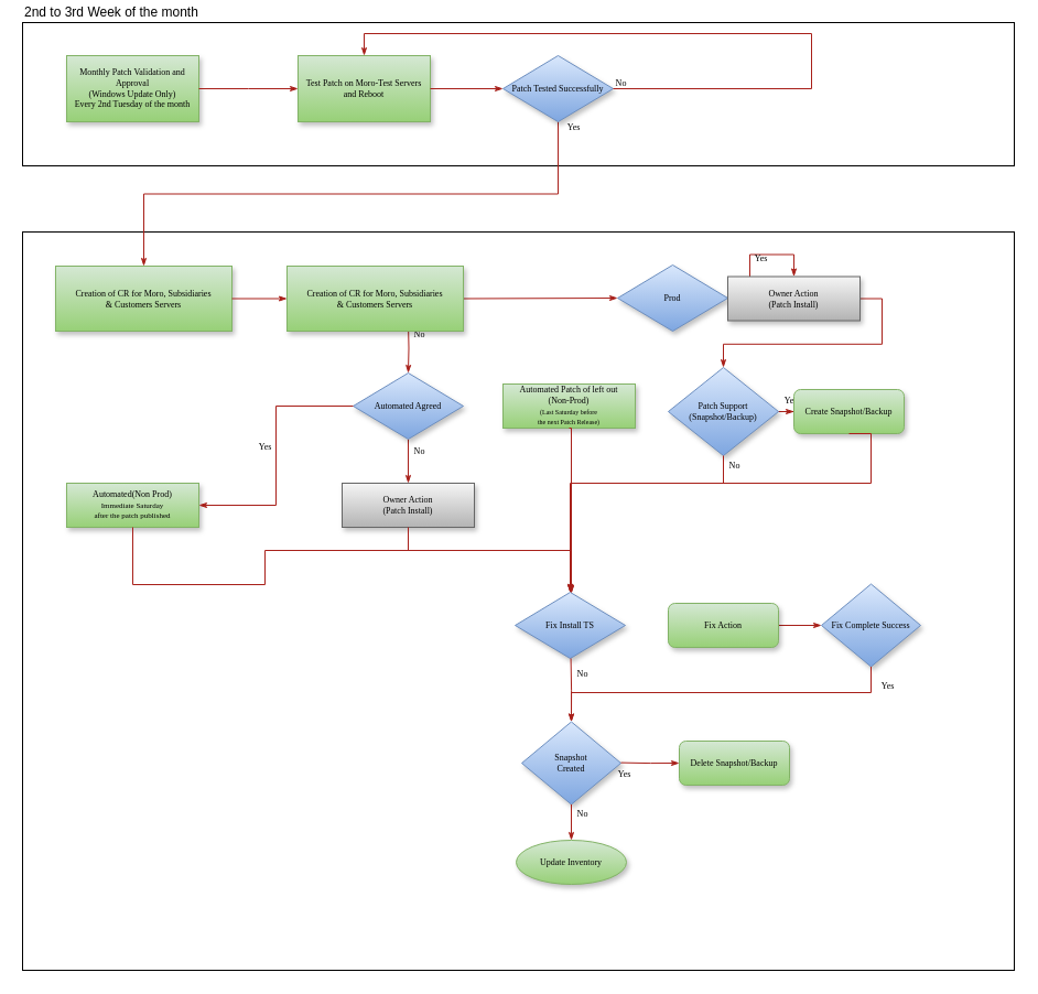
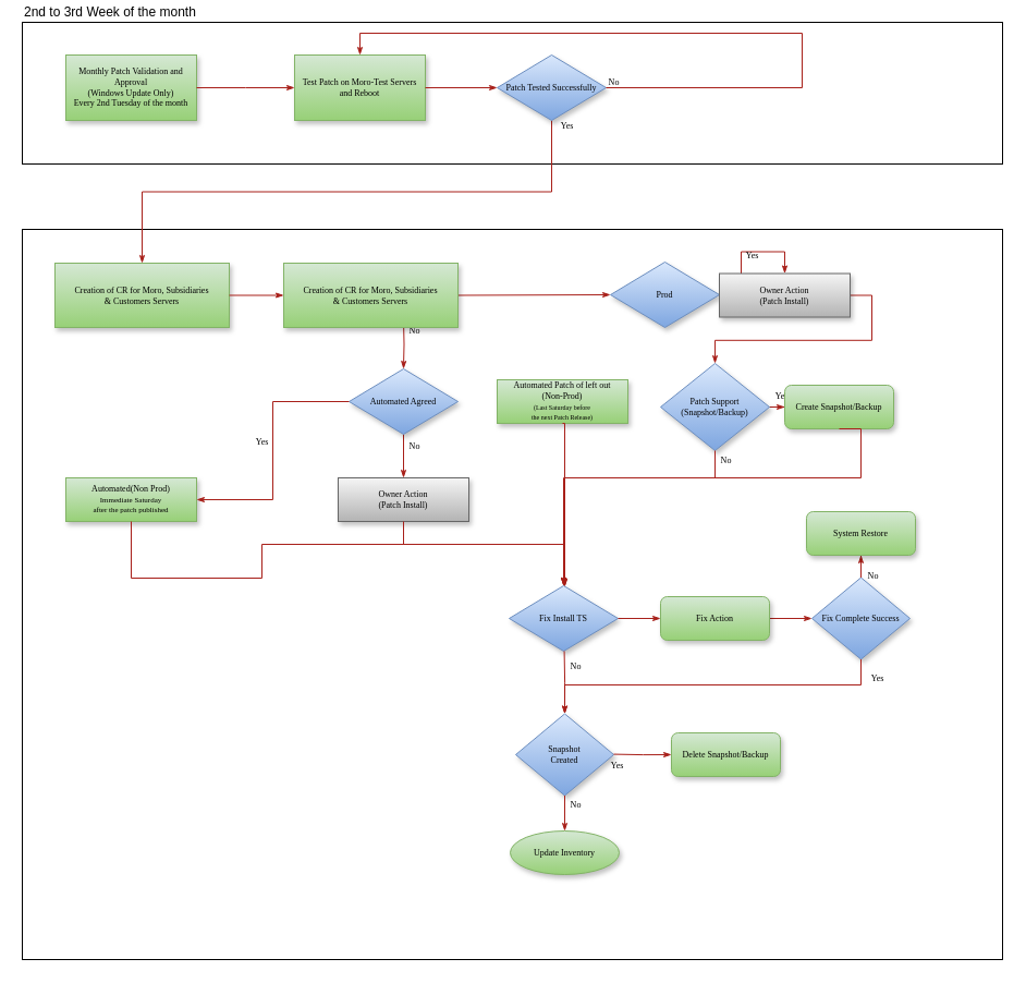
  <mxCell id="0" />
  <mxCell id="1" parent="0" />
  <mxCell id="2" value="" style="rounded=0;whiteSpace=wrap;html=1;" vertex="1" parent="1"><mxGeometry x="20" y="210" width="900" height="670" as="geometry" /></mxCell>
  <mxCell id="3" value="2nd to 3rd Week of the month" style="rounded=0;whiteSpace=wrap;html=1;align=left;labelPosition=center;verticalLabelPosition=top;verticalAlign=bottom;" vertex="1" parent="1"><mxGeometry x="20" y="20" width="900" height="130" as="geometry" /></mxCell>
  <mxCell id="4" value="Yes" style="edgeStyle=orthogonalEdgeStyle;rounded=0;html=1;labelBackgroundColor=none;startSize=5;endArrow=classicThin;endFill=1;endSize=5;jettySize=auto;orthogonalLoop=1;strokeWidth=1;fontFamily=Verdana;fontSize=8;entryX=0.5;entryY=0;entryDx=0;entryDy=0;strokeColor=#A8201A;fontColor=default;exitX=0.5;exitY=1;exitDx=0;exitDy=0;" edge="1" parent="1" source="43" target="17"><mxGeometry x="-0.982" y="14" relative="1" as="geometry"><mxPoint as="offset" /></mxGeometry></mxCell>
  <mxCell id="5" value="Monthly Patch Validation and Approval&lt;br style=&quot;border-color: var(--border-color);&quot;&gt;(Windows Update Only)&lt;br&gt;Every 2nd Tuesday of the month" style="rounded=0;whiteSpace=wrap;html=1;shadow=1;labelBackgroundColor=none;strokeWidth=1;fontFamily=Verdana;fontSize=8;align=center;fillColor=#d5e8d4;strokeColor=#82b366;gradientColor=#97d077;" vertex="1" parent="1"><mxGeometry x="60" y="50" width="120" height="60" as="geometry" /></mxCell>
  <mxCell id="6" value="No" style="edgeStyle=orthogonalEdgeStyle;rounded=0;html=1;labelBackgroundColor=none;startSize=5;endArrow=classicThin;endFill=1;endSize=5;jettySize=auto;orthogonalLoop=1;strokeWidth=1;fontFamily=Verdana;fontSize=8;entryX=0.5;entryY=0;entryDx=0;entryDy=0;strokeColor=#A8201A;fontColor=default;" edge="1" parent="1" target="19"><mxGeometry x="-0.517" y="10" relative="1" as="geometry"><mxPoint as="offset" /><Array as="points" /><mxPoint x="370" y="292" as="sourcePoint" /></mxGeometry></mxCell>
  <mxCell id="7" value="Prod" style="rhombus;whiteSpace=wrap;html=1;rounded=0;shadow=1;labelBackgroundColor=none;strokeWidth=1;fontFamily=Verdana;fontSize=8;align=center;fillColor=#dae8fc;strokeColor=#6c8ebf;gradientColor=#7ea6e0;" vertex="1" parent="1"><mxGeometry x="560" y="240" width="100" height="60" as="geometry" /></mxCell>
  <mxCell id="8" value="Yes" style="edgeStyle=orthogonalEdgeStyle;rounded=0;html=1;labelBackgroundColor=none;startSize=5;endArrow=classicThin;endFill=1;endSize=5;jettySize=auto;orthogonalLoop=1;strokeWidth=1;fontFamily=Verdana;fontSize=8;strokeColor=#A8201A;fontColor=default;" edge="1" parent="1" source="14" target="10"><mxGeometry x="-0.667" y="10" relative="1" as="geometry"><mxPoint as="offset" /></mxGeometry></mxCell>
  <mxCell id="9" value="" style="edgeStyle=orthogonalEdgeStyle;rounded=0;html=1;labelBackgroundColor=none;startSize=5;endArrow=classicThin;endFill=1;endSize=5;jettySize=auto;orthogonalLoop=1;strokeWidth=1;fontFamily=Verdana;fontSize=8;exitX=1;exitY=0.5;exitDx=0;exitDy=0;entryX=0.5;entryY=0;entryDx=0;entryDy=0;strokeColor=#A8201A;fontColor=default;" edge="1" parent="1" source="16" target="14"><mxGeometry x="-0.011" y="-10" relative="1" as="geometry"><mxPoint x="598" y="278" as="targetPoint" /><Array as="points" /><mxPoint x="10" y="10" as="offset" /></mxGeometry></mxCell>
  <mxCell id="10" value="Create Snapshot/Backup" style="rounded=1;whiteSpace=wrap;html=1;shadow=1;labelBackgroundColor=none;strokeWidth=1;fontFamily=Verdana;fontSize=8;align=center;fillColor=#d5e8d4;strokeColor=#82b366;gradientColor=#97d077;" vertex="1" parent="1"><mxGeometry x="720" y="353" width="100" height="40" as="geometry" /></mxCell>
  <mxCell id="11" value="Automated(Non Prod)&lt;br&gt;&lt;font style=&quot;font-size: 7px;&quot;&gt;Immediate Saturday&lt;br&gt;after the patch published&lt;/font&gt;" style="whiteSpace=wrap;html=1;rounded=0;shadow=1;labelBackgroundColor=none;strokeWidth=1;fontFamily=Verdana;fontSize=8;align=center;fillColor=#d5e8d4;strokeColor=#82b366;gradientColor=#97d077;" vertex="1" parent="1"><mxGeometry x="60" y="438" width="120" height="40" as="geometry" /></mxCell>
  <mxCell id="12" value="No" style="edgeStyle=orthogonalEdgeStyle;rounded=0;html=1;labelBackgroundColor=none;startSize=5;endArrow=classicThin;endFill=1;endSize=5;jettySize=auto;orthogonalLoop=1;strokeWidth=1;fontFamily=Verdana;fontSize=8;exitX=0.5;exitY=1;exitDx=0;exitDy=0;entryX=0.5;entryY=0;entryDx=0;entryDy=0;strokeColor=#A8201A;fontColor=default;" edge="1" parent="1" source="19" target="13"><mxGeometry x="-0.467" y="10" relative="1" as="geometry"><mxPoint x="330" y="433" as="targetPoint" /><Array as="points" /><mxPoint as="offset" /></mxGeometry></mxCell>
  <mxCell id="13" value="Owner Action&lt;br&gt;(Patch Install)" style="whiteSpace=wrap;html=1;rounded=0;shadow=1;labelBackgroundColor=none;strokeWidth=1;fontFamily=Verdana;fontSize=8;align=center;spacing=6;fillColor=#f5f5f5;strokeColor=#666666;gradientColor=#b3b3b3;" vertex="1" parent="1"><mxGeometry x="310" y="438" width="120" height="40" as="geometry" /></mxCell>
  <mxCell id="14" value="Patch Support&lt;br&gt;(Snapshot/Backup)" style="rhombus;whiteSpace=wrap;html=1;rounded=0;shadow=1;labelBackgroundColor=none;strokeWidth=1;fontFamily=Verdana;fontSize=8;align=center;fillColor=#dae8fc;strokeColor=#6c8ebf;gradientColor=#7ea6e0;" vertex="1" parent="1"><mxGeometry x="606" y="333" width="100" height="80" as="geometry" /></mxCell>
  <mxCell id="15" value="Yes" style="edgeStyle=orthogonalEdgeStyle;rounded=0;html=1;labelBackgroundColor=none;startSize=5;endArrow=classicThin;endFill=1;endSize=5;jettySize=auto;orthogonalLoop=1;strokeWidth=1;fontFamily=Verdana;fontSize=8;strokeColor=#A8201A;fontColor=default;exitX=1;exitY=0.5;exitDx=0;exitDy=0;" edge="1" parent="1" source="7" target="16"><mxGeometry x="-0.067" y="-10" relative="1" as="geometry"><mxPoint x="610" y="272" as="targetPoint" /><Array as="points" /><mxPoint as="offset" /><mxPoint x="420" y="262" as="sourcePoint" /></mxGeometry></mxCell>
  <mxCell id="16" value="Owner Action&lt;br style=&quot;border-color: var(--border-color);&quot;&gt;(Patch Install)" style="whiteSpace=wrap;html=1;rounded=0;shadow=1;labelBackgroundColor=none;strokeWidth=1;fontFamily=Verdana;fontSize=8;align=center;fillColor=#f5f5f5;strokeColor=#666666;gradientColor=#b3b3b3;" vertex="1" parent="1"><mxGeometry x="660" y="250.5" width="120" height="40" as="geometry" /></mxCell>
  <mxCell id="17" value="Creation of CR for Moro, Subsidiaries&lt;br/&gt;&amp;amp; Customers Servers" style="whiteSpace=wrap;html=1;rounded=0;shadow=1;labelBackgroundColor=none;strokeWidth=1;fontFamily=Verdana;fontSize=8;align=center;fillColor=#d5e8d4;strokeColor=#82b366;gradientColor=#97d077;" vertex="1" parent="1"><mxGeometry x="50" y="241" width="160" height="59" as="geometry" /></mxCell>
  <mxCell id="18" style="edgeStyle=orthogonalEdgeStyle;rounded=0;html=1;labelBackgroundColor=none;startSize=5;endArrow=classicThin;endFill=1;endSize=5;jettySize=auto;orthogonalLoop=1;strokeWidth=1;fontFamily=Verdana;fontSize=8;exitX=1;exitY=0.5;exitDx=0;exitDy=0;strokeColor=#A8201A;fontColor=default;" edge="1" parent="1" source="47"><mxGeometry relative="1" as="geometry"><mxPoint x="500" y="1012" as="sourcePoint" /><mxPoint x="560" y="270" as="targetPoint" /></mxGeometry></mxCell>
  <mxCell id="19" value="Automated Agreed" style="rhombus;whiteSpace=wrap;html=1;rounded=0;shadow=1;labelBackgroundColor=none;strokeWidth=1;fontFamily=Verdana;fontSize=8;align=center;fillColor=#dae8fc;strokeColor=#6c8ebf;gradientColor=#7ea6e0;" vertex="1" parent="1"><mxGeometry x="320" y="338" width="100" height="60" as="geometry" /></mxCell>
  <mxCell id="20" value="Yes" style="edgeStyle=orthogonalEdgeStyle;rounded=0;html=1;labelBackgroundColor=none;startSize=5;endArrow=classicThin;endFill=1;endSize=5;jettySize=auto;orthogonalLoop=1;strokeWidth=1;fontFamily=Verdana;fontSize=8;entryX=1;entryY=0.5;entryDx=0;entryDy=0;exitX=0;exitY=0.5;exitDx=0;exitDy=0;strokeColor=#A8201A;fontColor=default;" edge="1" parent="1" source="19" target="11"><mxGeometry x="-0.067" y="-10" relative="1" as="geometry"><mxPoint x="260" y="318" as="targetPoint" /><Array as="points" /><mxPoint as="offset" /><mxPoint x="280" y="368" as="sourcePoint" /></mxGeometry></mxCell>
  <mxCell id="21" value="Fix Install TS" style="rhombus;whiteSpace=wrap;html=1;rounded=0;shadow=1;labelBackgroundColor=none;strokeWidth=1;fontFamily=Verdana;fontSize=8;align=center;fillColor=#dae8fc;strokeColor=#6c8ebf;gradientColor=#7ea6e0;" vertex="1" parent="1"><mxGeometry x="467" y="537" width="100" height="60" as="geometry" /></mxCell>
  <mxCell id="22" value="" style="edgeStyle=orthogonalEdgeStyle;rounded=0;html=1;labelBackgroundColor=none;startSize=5;endArrow=classicThin;endFill=1;endSize=5;jettySize=auto;orthogonalLoop=1;strokeWidth=1;fontFamily=Verdana;fontSize=8;exitX=0.5;exitY=1;exitDx=0;exitDy=0;entryX=0.5;entryY=0;entryDx=0;entryDy=0;strokeColor=#A8201A;fontColor=default;" edge="1" parent="1" source="11" target="21"><mxGeometry x="-0.517" y="10" relative="1" as="geometry"><mxPoint as="offset" /><mxPoint x="90" y="389" as="sourcePoint" /><mxPoint x="489" y="499" as="targetPoint" /><Array as="points"><mxPoint x="120" y="530" /><mxPoint x="240" y="530" /><mxPoint x="240" y="499" /><mxPoint x="517" y="499" /></Array></mxGeometry></mxCell>
  <mxCell id="23" value="" style="edgeStyle=orthogonalEdgeStyle;rounded=0;html=1;labelBackgroundColor=none;startSize=5;endArrow=classicThin;endFill=1;endSize=5;jettySize=auto;orthogonalLoop=1;strokeWidth=1;fontFamily=Verdana;fontSize=8;entryX=0;entryY=0.5;entryDx=0;entryDy=0;exitX=1;exitY=0.5;exitDx=0;exitDy=0;strokeColor=#A8201A;fontColor=default;" edge="1" parent="1" source="40" target="25"><mxGeometry x="0.231" y="-21" relative="1" as="geometry"><mxPoint x="138" y="358" as="targetPoint" /><Array as="points" /><mxPoint as="offset" /><mxPoint x="308" y="358" as="sourcePoint" /></mxGeometry></mxCell>
  <mxCell id="24" value="No" style="edgeStyle=orthogonalEdgeStyle;rounded=0;html=1;labelBackgroundColor=none;startSize=5;endArrow=classicThin;endFill=1;endSize=5;jettySize=auto;orthogonalLoop=1;strokeWidth=1;fontFamily=Verdana;fontSize=8;exitX=0.5;exitY=1;exitDx=0;exitDy=0;strokeColor=#A8201A;fontColor=default;" edge="1" parent="1" source="14" target="21"><mxGeometry x="-0.929" y="10" relative="1" as="geometry"><mxPoint as="offset" /><mxPoint x="707.66" y="413" as="sourcePoint" /><mxPoint x="348" y="448" as="targetPoint" /><Array as="points"><mxPoint x="656" y="438" /><mxPoint x="517" y="438" /></Array></mxGeometry></mxCell>
  <mxCell id="25" value="Fix Complete Success" style="rhombus;whiteSpace=wrap;html=1;rounded=0;shadow=1;labelBackgroundColor=none;strokeWidth=1;fontFamily=Verdana;fontSize=8;align=center;fillColor=#dae8fc;strokeColor=#6c8ebf;gradientColor=#7ea6e0;" vertex="1" parent="1"><mxGeometry x="745" y="529.5" width="90" height="75" as="geometry" /></mxCell>
  <mxCell id="26" style="edgeStyle=orthogonalEdgeStyle;rounded=0;html=1;labelBackgroundColor=none;startSize=5;endArrow=classicThin;endFill=1;endSize=5;jettySize=auto;orthogonalLoop=1;strokeWidth=1;fontFamily=Verdana;fontSize=8;exitX=0.5;exitY=1;exitDx=0;exitDy=0;strokeColor=#A8201A;fontColor=default;" edge="1" parent="1" source="10"><mxGeometry relative="1" as="geometry"><mxPoint x="908.5" y="392" as="sourcePoint" /><mxPoint x="518" y="538" as="targetPoint" /><Array as="points"><mxPoint x="790" y="438" /><mxPoint x="518" y="438" /></Array></mxGeometry></mxCell>
+ <mxCell id="27" value="No" style="edgeStyle=orthogonalEdgeStyle;rounded=0;html=1;labelBackgroundColor=none;startSize=5;endArrow=classicThin;endFill=1;endSize=5;jettySize=auto;orthogonalLoop=1;strokeWidth=1;fontFamily=Verdana;fontSize=8;strokeColor=#A8201A;fontColor=default;" edge="1" parent="1" source="25" target="34"><mxGeometry x="-0.916" y="-11" relative="1" as="geometry"><mxPoint x="846" y="526" as="sourcePoint" /><mxPoint x="576" y="698" as="targetPoint" /><mxPoint as="offset" /></mxGeometry></mxCell>
  <mxCell id="28" value="Delete Snapshot/Backup" style="rounded=1;whiteSpace=wrap;html=1;shadow=1;labelBackgroundColor=none;strokeWidth=1;fontFamily=Verdana;fontSize=8;align=center;fillColor=#d5e8d4;strokeColor=#82b366;gradientColor=#97d077;" vertex="1" parent="1"><mxGeometry x="616" y="672" width="100" height="40" as="geometry" /></mxCell>
  <mxCell id="29" value="Yes" style="edgeStyle=orthogonalEdgeStyle;rounded=0;html=1;labelBackgroundColor=none;startSize=5;endArrow=classicThin;endFill=1;endSize=5;jettySize=auto;orthogonalLoop=1;strokeWidth=1;fontFamily=Verdana;fontSize=8;exitX=0.5;exitY=1;exitDx=0;exitDy=0;entryX=0.5;entryY=0;entryDx=0;entryDy=0;strokeColor=#A8201A;fontColor=default;" edge="1" parent="1" source="25" target="35"><mxGeometry x="-0.896" y="15" relative="1" as="geometry"><mxPoint x="518" y="658" as="targetPoint" /><Array as="points"><mxPoint x="790" y="628" /><mxPoint x="518" y="628" /></Array><mxPoint as="offset" /><mxPoint x="728" y="608" as="sourcePoint" /></mxGeometry></mxCell>
  <mxCell id="30" value="Update Inventory&lt;br&gt;" style="ellipse;whiteSpace=wrap;html=1;shadow=1;labelBackgroundColor=none;strokeWidth=1;fontFamily=Verdana;fontSize=8;align=center;fillColor=#d5e8d4;strokeColor=#82b366;gradientColor=#97d077;" vertex="1" parent="1"><mxGeometry x="468" y="762" width="100" height="40" as="geometry" /></mxCell>
  <mxCell id="31" value="Automated Patch of left out&lt;br style=&quot;border-color: var(--border-color);&quot;&gt;(Non-Prod)&lt;br style=&quot;border-color: var(--border-color);&quot;&gt;&lt;font style=&quot;border-color: var(--border-color); font-size: 6px;&quot;&gt;(Last Saturday before&lt;br style=&quot;border-color: var(--border-color);&quot;&gt;the next Patch Release)&lt;/font&gt;" style="whiteSpace=wrap;html=1;rounded=0;shadow=1;labelBackgroundColor=none;strokeWidth=1;fontFamily=Verdana;fontSize=8;align=center;fillColor=#d5e8d4;strokeColor=#82b366;gradientColor=#97d077;" vertex="1" parent="1"><mxGeometry x="456" y="348" width="120" height="40" as="geometry" /></mxCell>
  <mxCell id="32" value="" style="edgeStyle=orthogonalEdgeStyle;rounded=0;html=1;labelBackgroundColor=none;startSize=5;endArrow=classicThin;endFill=1;endSize=5;jettySize=auto;orthogonalLoop=1;strokeWidth=1;fontFamily=Verdana;fontSize=8;exitX=0.5;exitY=1;exitDx=0;exitDy=0;strokeColor=#A8201A;fontColor=default;" edge="1" parent="1" source="31" target="21"><mxGeometry x="0.019" y="-10" relative="1" as="geometry"><mxPoint x="507" y="470.5" as="targetPoint" /><Array as="points"><mxPoint x="518" y="388" /></Array><mxPoint as="offset" /><mxPoint x="507" y="390.5" as="sourcePoint" /></mxGeometry></mxCell>
  <mxCell id="33" value="" style="edgeStyle=orthogonalEdgeStyle;rounded=0;html=1;labelBackgroundColor=none;startSize=5;endArrow=classicThin;endFill=1;endSize=5;jettySize=auto;orthogonalLoop=1;strokeWidth=1;fontFamily=Verdana;fontSize=8;exitX=0.5;exitY=1;exitDx=0;exitDy=0;entryX=0.5;entryY=0;entryDx=0;entryDy=0;strokeColor=#A8201A;fontColor=default;" edge="1" parent="1" source="13" target="21"><mxGeometry x="-0.467" y="10" relative="1" as="geometry"><mxPoint x="340" y="479" as="sourcePoint" /><mxPoint x="540" y="558" as="targetPoint" /><Array as="points"><mxPoint x="370" y="499" /><mxPoint x="517" y="499" /></Array><mxPoint as="offset" /></mxGeometry></mxCell>
+ <mxCell id="34" value="System Restore" style="rounded=1;whiteSpace=wrap;html=1;shadow=1;labelBackgroundColor=none;strokeWidth=1;fontFamily=Verdana;fontSize=8;align=center;fillColor=#d5e8d4;strokeColor=#82b366;gradientColor=#97d077;" vertex="1" parent="1"><mxGeometry x="740" y="469" width="100" height="40" as="geometry" /></mxCell>
  <mxCell id="35" value="Snapshot&lt;br&gt;Created" style="rhombus;whiteSpace=wrap;html=1;rounded=0;shadow=1;labelBackgroundColor=none;strokeWidth=1;fontFamily=Verdana;fontSize=8;align=center;fillColor=#dae8fc;strokeColor=#6c8ebf;gradientColor=#7ea6e0;" vertex="1" parent="1"><mxGeometry x="473" y="654.5" width="90" height="75" as="geometry" /></mxCell>
  <mxCell id="36" value="Yes" style="edgeStyle=orthogonalEdgeStyle;rounded=0;html=1;labelBackgroundColor=none;startSize=5;endArrow=classicThin;endFill=1;endSize=5;jettySize=auto;orthogonalLoop=1;strokeWidth=1;fontFamily=Verdana;fontSize=8;exitX=1;exitY=0.5;exitDx=0;exitDy=0;strokeColor=#A8201A;fontColor=default;" edge="1" parent="1" target="28"><mxGeometry x="-0.89" y="-10" relative="1" as="geometry"><mxPoint x="620" y="692" as="targetPoint" /><Array as="points" /><mxPoint as="offset" /><mxPoint x="563" y="691.58" as="sourcePoint" /></mxGeometry></mxCell>
  <mxCell id="37" value="No" style="edgeStyle=orthogonalEdgeStyle;rounded=0;html=1;labelBackgroundColor=none;startSize=5;endArrow=classicThin;endFill=1;endSize=5;jettySize=auto;orthogonalLoop=1;strokeWidth=1;fontFamily=Verdana;fontSize=8;entryX=0.5;entryY=0;entryDx=0;entryDy=0;strokeColor=#A8201A;fontColor=default;" edge="1" parent="1" target="35"><mxGeometry x="-0.517" y="10" relative="1" as="geometry"><mxPoint as="offset" /><mxPoint x="517.58" y="597" as="sourcePoint" /><mxPoint x="517.58" y="687" as="targetPoint" /><Array as="points" /></mxGeometry></mxCell>
  <mxCell id="38" value="No" style="edgeStyle=orthogonalEdgeStyle;rounded=0;html=1;labelBackgroundColor=none;startSize=5;endArrow=classicThin;endFill=1;endSize=5;jettySize=auto;orthogonalLoop=1;strokeWidth=1;fontFamily=Verdana;fontSize=8;exitX=0.5;exitY=1;exitDx=0;exitDy=0;entryX=0.5;entryY=0;entryDx=0;entryDy=0;strokeColor=#A8201A;fontColor=default;" edge="1" parent="1" source="35" target="30"><mxGeometry x="-0.517" y="10" relative="1" as="geometry"><mxPoint as="offset" /><mxPoint x="368" y="729.5" as="sourcePoint" /><mxPoint x="368" y="820" as="targetPoint" /><Array as="points" /></mxGeometry></mxCell>
+ <mxCell id="39" value="" style="edgeStyle=orthogonalEdgeStyle;rounded=0;html=1;labelBackgroundColor=none;startSize=5;endArrow=classicThin;endFill=1;endSize=5;jettySize=auto;orthogonalLoop=1;strokeWidth=1;fontFamily=Verdana;fontSize=8;entryX=0;entryY=0.5;entryDx=0;entryDy=0;exitX=1;exitY=0.5;exitDx=0;exitDy=0;strokeColor=#A8201A;fontColor=default;" edge="1" parent="1" source="21" target="40"><mxGeometry x="-0.89" y="-10" relative="1" as="geometry"><mxPoint x="745" y="567" as="targetPoint" /><Array as="points" /><mxPoint as="offset" /><mxPoint x="567" y="567" as="sourcePoint" /></mxGeometry></mxCell>
  <mxCell id="40" value="Fix Action" style="rounded=1;whiteSpace=wrap;html=1;shadow=1;labelBackgroundColor=none;strokeWidth=1;fontFamily=Verdana;fontSize=8;align=center;fillColor=#d5e8d4;strokeColor=#82b366;gradientColor=#97d077;" vertex="1" parent="1"><mxGeometry x="606" y="547" width="100" height="40" as="geometry" /></mxCell>
  <mxCell id="41" value="Test Patch on Moro-Test Servers and Reboot" style="rounded=0;whiteSpace=wrap;html=1;shadow=1;labelBackgroundColor=none;strokeWidth=1;fontFamily=Verdana;fontSize=8;align=center;fillColor=#d5e8d4;strokeColor=#82b366;gradientColor=#97d077;" vertex="1" parent="1"><mxGeometry x="270" y="50" width="120" height="60" as="geometry" /></mxCell>
  <mxCell id="42" value="" style="edgeStyle=orthogonalEdgeStyle;rounded=0;html=1;labelBackgroundColor=none;startSize=5;endArrow=classicThin;endFill=1;endSize=5;jettySize=auto;orthogonalLoop=1;strokeWidth=1;fontFamily=Verdana;fontSize=8;strokeColor=#A8201A;fontColor=default;exitX=1;exitY=0.5;exitDx=0;exitDy=0;" edge="1" parent="1" source="5"><mxGeometry relative="1" as="geometry"><mxPoint x="300" y="95" as="sourcePoint" /><mxPoint x="270" y="80" as="targetPoint" /></mxGeometry></mxCell>
  <mxCell id="43" value="Patch Tested Successfully" style="rhombus;whiteSpace=wrap;html=1;rounded=0;shadow=1;labelBackgroundColor=none;strokeWidth=1;fontFamily=Verdana;fontSize=8;align=center;fillColor=#dae8fc;strokeColor=#6c8ebf;gradientColor=#7ea6e0;" vertex="1" parent="1"><mxGeometry x="456" y="50" width="100" height="60" as="geometry" /></mxCell>
  <mxCell id="44" value="" style="edgeStyle=orthogonalEdgeStyle;rounded=0;html=1;labelBackgroundColor=none;startSize=5;endArrow=classicThin;endFill=1;endSize=5;jettySize=auto;orthogonalLoop=1;strokeWidth=1;fontFamily=Verdana;fontSize=8;strokeColor=#A8201A;fontColor=default;exitX=1;exitY=0.5;exitDx=0;exitDy=0;" edge="1" parent="1" source="41" target="43"><mxGeometry relative="1" as="geometry"><mxPoint x="530" y="95" as="sourcePoint" /><mxPoint x="620" y="94.58" as="targetPoint" /></mxGeometry></mxCell>
  <mxCell id="45" value="No" style="edgeStyle=orthogonalEdgeStyle;rounded=0;html=1;labelBackgroundColor=none;startSize=5;endArrow=classicThin;endFill=1;endSize=5;jettySize=auto;orthogonalLoop=1;strokeWidth=1;fontFamily=Verdana;fontSize=8;strokeColor=#A8201A;fontColor=default;exitX=1;exitY=0.5;exitDx=0;exitDy=0;entryX=0.5;entryY=0;entryDx=0;entryDy=0;" edge="1" parent="1" source="43" target="41"><mxGeometry x="-0.978" y="5" relative="1" as="geometry"><mxPoint x="530" y="105" as="sourcePoint" /><mxPoint x="626" y="105" as="targetPoint" /><Array as="points"><mxPoint x="736" y="80" /><mxPoint x="736" y="30" /><mxPoint x="330" y="30" /></Array><mxPoint as="offset" /></mxGeometry></mxCell>
  <mxCell id="46" value="" style="edgeStyle=orthogonalEdgeStyle;rounded=0;html=1;labelBackgroundColor=none;startSize=5;endArrow=classicThin;endFill=1;endSize=5;jettySize=auto;orthogonalLoop=1;strokeWidth=1;fontFamily=Verdana;fontSize=8;exitX=1;exitY=0.5;exitDx=0;exitDy=0;entryX=0;entryY=0.5;entryDx=0;entryDy=0;strokeColor=#A8201A;fontColor=default;" edge="1" parent="1" source="17" target="47"><mxGeometry relative="1" as="geometry"><mxPoint x="210" y="271" as="sourcePoint" /><mxPoint x="560" y="270" as="targetPoint" /></mxGeometry></mxCell>
  <mxCell id="47" value="Creation of CR for Moro, Subsidiaries&lt;br/&gt;&amp;amp; Customers Servers" style="whiteSpace=wrap;html=1;rounded=0;shadow=1;labelBackgroundColor=none;strokeWidth=1;fontFamily=Verdana;fontSize=8;align=center;fillColor=#d5e8d4;strokeColor=#82b366;gradientColor=#97d077;" vertex="1" parent="1"><mxGeometry x="260" y="241" width="160" height="59" as="geometry" /></mxCell>
